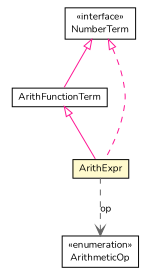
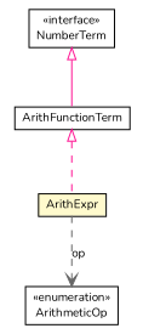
  digraph {
    fontname=Nunito
    nodesep=0.25
    ranksep=0.5
    node [fontcolor=black fontname=Nunito fontsize=10.0 shape=plaintext]
    edge [arrowtail=empty color=deeppink dir=back fontname=Nunito fontsize=10 headport=p labelfontname=Helvetica labelfontsize=10 style=dashed tailport=p]
    n1 [label=<<table title="jason.asSyntax.NumberTerm" border="0" cellborder="1" cellspacing="0" cellpadding="2" port="p" href="./NumberTerm.html"> 		<tr><td><table border="0" cellspacing="0" cellpadding="1"> <tr><td align="center" balign="center"> &#171;interface&#187; </td></tr> <tr><td align="center" balign="center"> NumberTerm </td></tr> 		</table></td></tr> 		</table>>]
    n2 [label=<<table title="jason.asSyntax.ArithFunctionTerm" border="0" cellborder="1" cellspacing="0" cellpadding="2" port="p" href="./ArithFunctionTerm.html"> 		<tr><td><table border="0" cellspacing="0" cellpadding="1"> <tr><td align="center" balign="center"> ArithFunctionTerm </td></tr> 		</table></td></tr> 		</table>>]
    n3 [label=<<table title="jason.asSyntax.ArithExpr" border="0" cellborder="1" cellspacing="0" cellpadding="2" port="p" bgcolor="lemonChiffon" href="./ArithExpr.html"> 		<tr><td><table border="0" cellspacing="0" cellpadding="1"> <tr><td align="center" balign="center"> ArithExpr </td></tr> 		</table></td></tr> 		</table>>]
    n4 [label=<<table title="jason.asSyntax.ArithExpr.ArithmeticOp" border="0" cellborder="1" cellspacing="0" cellpadding="2" port="p" href="./ArithExpr.ArithmeticOp.html"> 		<tr><td><table border="0" cellspacing="0" cellpadding="1"> <tr><td align="center" balign="center"> &#171;enumeration&#187; </td></tr> <tr><td align="center" balign="center"> ArithmeticOp </td></tr> 		</table></td></tr> 		</table>>]
    n1 -> n2 [style=solid]
-   n1 -> n3
-   n2 -> n3 [style=""]
+   n2 -> n3
    n3 -> n4 [arrowhead=open color=gray40 fontcolor=black fontsize=10.0 label=op arrowtail="" dir=""]
  }
